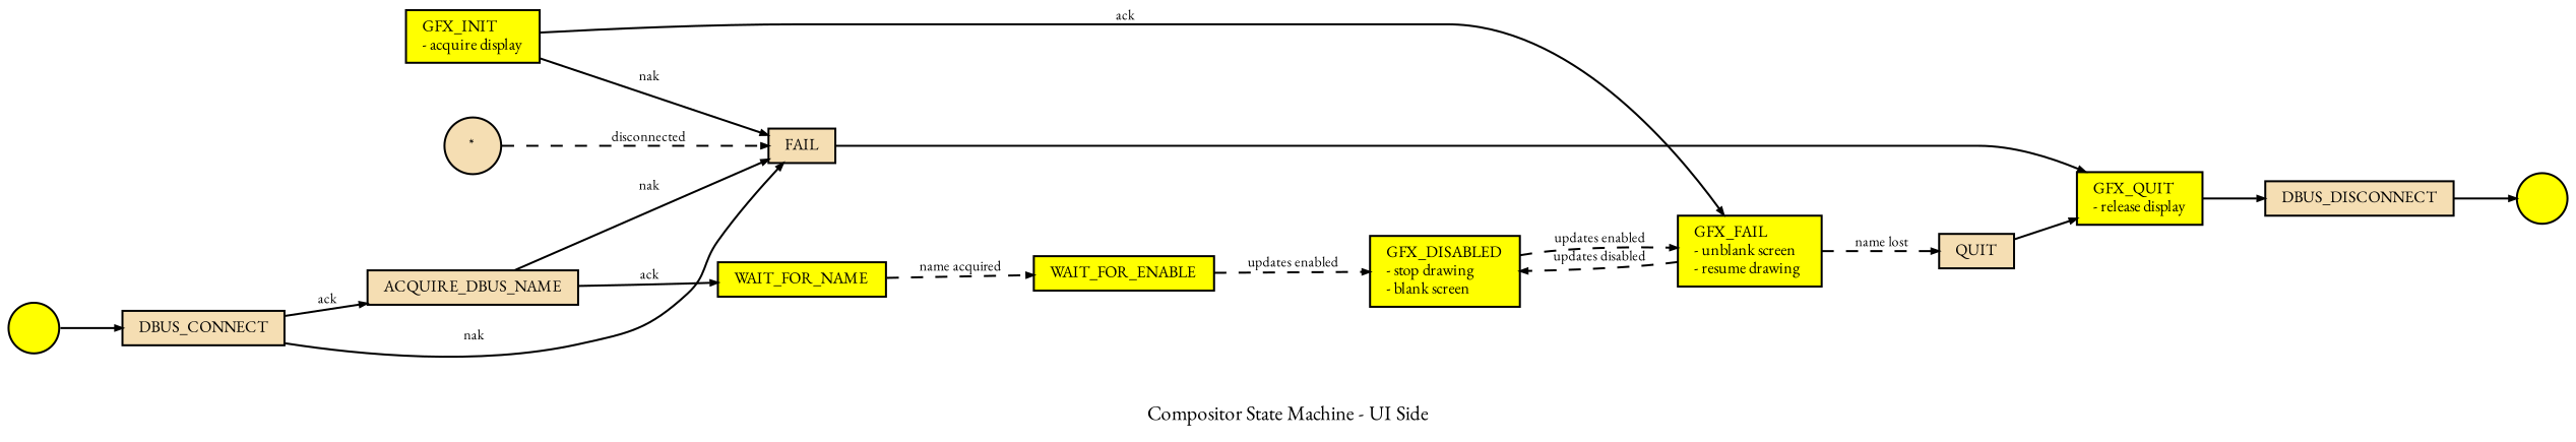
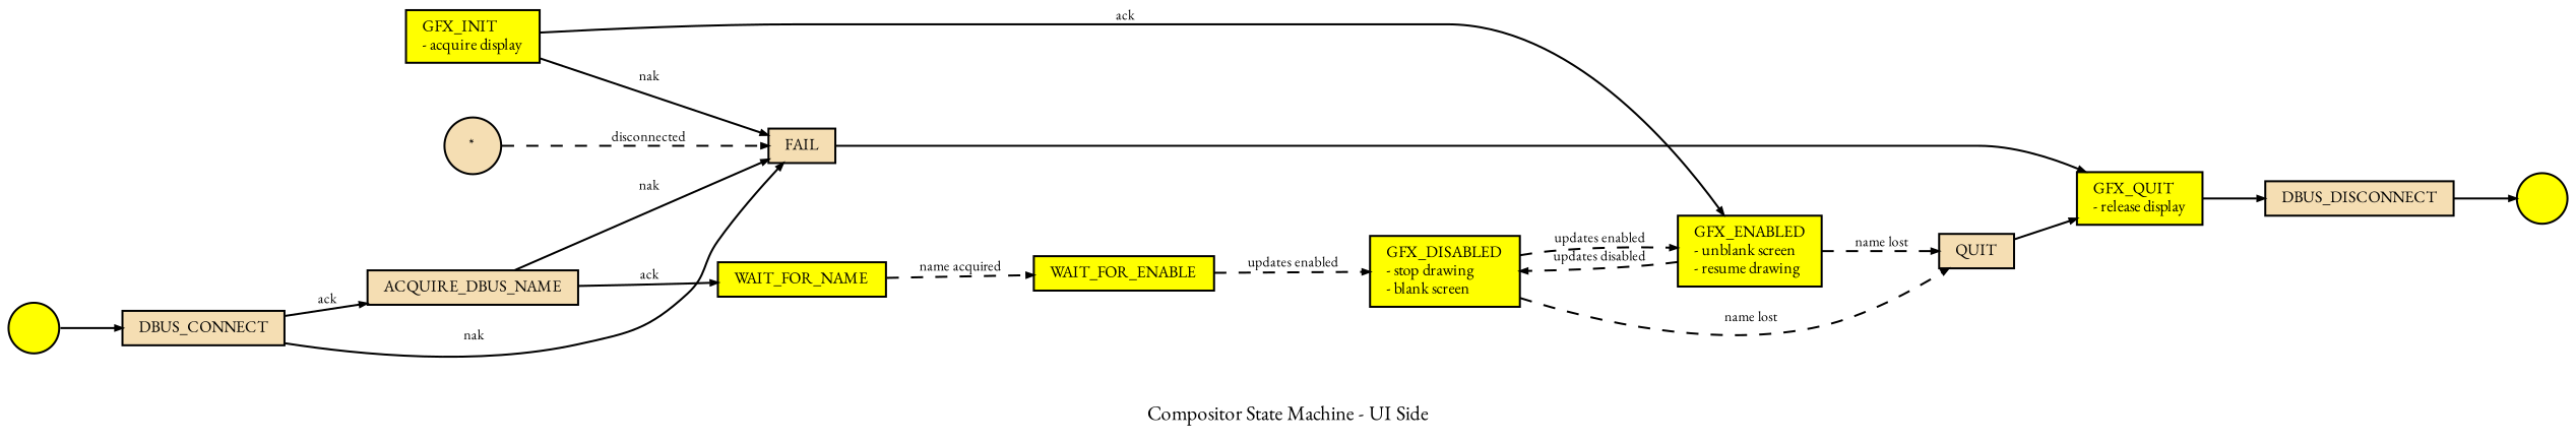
  digraph {
    fontname="EB Garamond"
    fontsize=10
    label="Compositor State Machine - UI Side"
    nodesep=0.3
    rankdir=LR
    ranksep=0.4
    node [fillcolor=yellow fontname="EB Garamond" fontsize=8 shape=box style=filled]
    edge [arrowsize=0.35 fontname="EB Garamond" fontsize=7]
    DBUS_CONNECT [fillcolor=wheat height=0.00001 width=0.00001]
    ACQUIRE_DBUS_NAME [fillcolor=wheat height=0.00001 width=0.00001]
    FAIL [fillcolor=wheat height=0.00001 width=0.00001]
    WAIT_FOR_NAME [height=0.00001 width=0.00001]
    n5 [height=0.00001 label="GFX_QUIT\l- release display\l" width=0.00001]
    DBUS_DISCONNECT [fillcolor=wheat height=0.00001 width=0.00001]
    n7 [height=0.00001 label=" " shape=circle width=0.00001]
    WAIT_FOR_ENABLE [height=0.00001 width=0.00001]
    QUIT [fillcolor=wheat height=0.00001 width=0.00001]
    n10 [height=0.00001 label="GFX_INIT\l- acquire display\l" width=0.00001]
-   n11 [height=0.00001 label="GFX_FAIL\l- unblank screen\l- resume drawing\l" width=0.00001]
+   n11 [height=0.00001 label="GFX_ENABLED\l- unblank screen\l- resume drawing\l" width=0.00001]
    n12 [height=0.00001 label="GFX_DISABLED\l- stop drawing\l- blank screen\l" width=0.00001]
    n13 [fillcolor=wheat height=0.00001 label="*" shape=circle width=0.00001]
    n14 [height=0.00001 label=" " shape=circle width=0.00001]
    DBUS_CONNECT -> ACQUIRE_DBUS_NAME [label=" ack"]
    DBUS_CONNECT -> FAIL [label=" nak"]
    ACQUIRE_DBUS_NAME -> FAIL [label=" nak"]
    ACQUIRE_DBUS_NAME -> WAIT_FOR_NAME [label=" ack"]
    FAIL -> n5
    WAIT_FOR_NAME -> WAIT_FOR_ENABLE [label=" name acquired" style=dashed]
    n5 -> DBUS_DISCONNECT
    DBUS_DISCONNECT -> n7
    WAIT_FOR_ENABLE -> n12 [label=" updates enabled" style=dashed]
    QUIT -> n5
    n10 -> FAIL [label=" nak"]
    n10 -> n11 [label=" ack"]
    n11 -> QUIT [label=" name lost" style=dashed]
    n11 -> n12 [label=" updates disabled" style=dashed]
+   n12 -> QUIT [label=" name lost" style=dashed]
    n12 -> n11 [label=" updates enabled" style=dashed]
    n13 -> FAIL [label=" disconnected" style=dashed]
    n14 -> DBUS_CONNECT
  }
